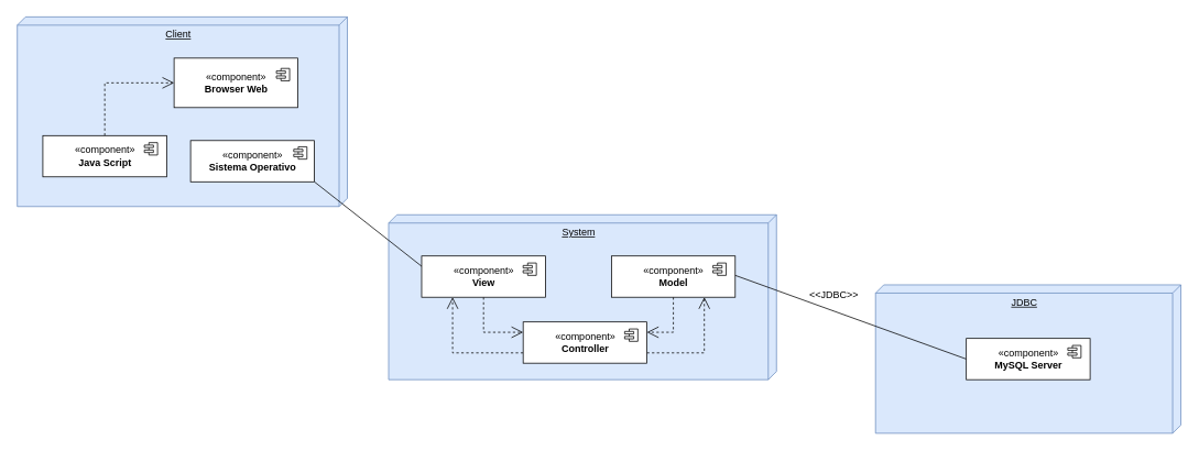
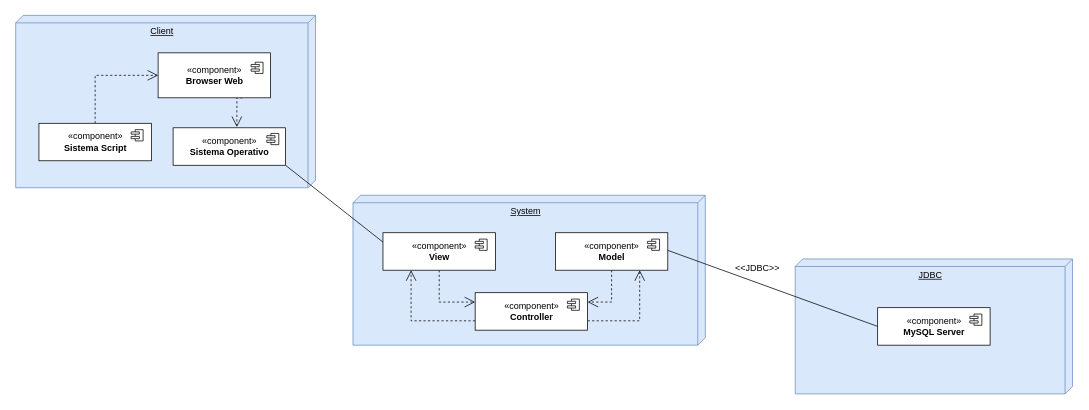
  <mxCell id="0" />
  <mxCell id="1" parent="0" />
  <mxCell id="2" value="Client" style="verticalAlign=top;align=center;spacingTop=8;spacingLeft=2;spacingRight=12;shape=cube;size=10;direction=south;fontStyle=4;html=1;fillColor=#dae8fc;strokeColor=#6c8ebf;" parent="1" vertex="1"><mxGeometry x="20" y="20" width="400" height="230" as="geometry" /></mxCell>
  <mxCell id="3" value="System" style="verticalAlign=top;align=center;spacingTop=8;spacingLeft=2;spacingRight=12;shape=cube;size=10;direction=south;fontStyle=4;html=1;fillColor=#dae8fc;strokeColor=#6c8ebf;" parent="1" vertex="1"><mxGeometry x="470" y="260" width="470" height="200" as="geometry" /></mxCell>
  <mxCell id="4" value="JDBC" style="verticalAlign=top;align=center;spacingTop=8;spacingLeft=2;spacingRight=12;shape=cube;size=10;direction=south;fontStyle=4;html=1;fillColor=#dae8fc;strokeColor=#6c8ebf;" parent="1" vertex="1"><mxGeometry x="1060" y="345" width="370" height="180" as="geometry" /></mxCell>
+ <mxCell id="5" style="edgeStyle=orthogonalEdgeStyle;rounded=0;orthogonalLoop=1;jettySize=auto;html=1;exitX=0.75;exitY=1;exitDx=0;exitDy=0;entryX=0.567;entryY=-0.02;entryDx=0;entryDy=0;entryPerimeter=0;dashed=1;endArrow=open;endFill=0;endSize=12;" parent="1" source="6" target="8" edge="1"><mxGeometry relative="1" as="geometry" /></mxCell>
  <mxCell id="6" value="«component»&lt;br&gt;&lt;b&gt;Browser Web&lt;/b&gt;" style="html=1;" parent="1" vertex="1"><mxGeometry x="210" y="70" width="150" height="60" as="geometry" /></mxCell>
  <mxCell id="7" value="" style="shape=module;align=left;spacingLeft=20;align=center;verticalAlign=top;jettyWidth=11;jettyHeight=3;" parent="1" vertex="1"><mxGeometry x="334" y="82.5" width="16" height="15" as="geometry" /></mxCell>
  <mxCell id="8" value="«component»&lt;br&gt;&lt;b&gt;Sistema Operativo&lt;/b&gt;" style="html=1;" parent="1" vertex="1"><mxGeometry x="230" y="170" width="150" height="50" as="geometry" /></mxCell>
  <mxCell id="9" value="" style="shape=module;align=left;spacingLeft=20;align=center;verticalAlign=top;jettyWidth=11;jettyHeight=3;" parent="1" vertex="1"><mxGeometry x="355" y="177.5" width="16" height="15" as="geometry" /></mxCell>
  <mxCell id="10" style="edgeStyle=orthogonalEdgeStyle;rounded=0;orthogonalLoop=1;jettySize=auto;html=1;entryX=0;entryY=0.5;entryDx=0;entryDy=0;exitX=0.5;exitY=0;exitDx=0;exitDy=0;dashed=1;endArrow=open;endFill=0;strokeWidth=1;endSize=12;" parent="1" source="11" target="6" edge="1"><mxGeometry relative="1" as="geometry" /></mxCell>
- <mxCell id="11" value="«component»&lt;br&gt;&lt;b&gt;Java Script&lt;/b&gt;" style="html=1;" parent="1" vertex="1"><mxGeometry x="51" y="164" width="150" height="50" as="geometry" /></mxCell>
+ <mxCell id="11" value="«component»&lt;br&gt;&lt;b&gt;Sistema Script&lt;/b&gt;" style="html=1;" parent="1" vertex="1"><mxGeometry x="51" y="164" width="150" height="50" as="geometry" /></mxCell>
  <mxCell id="12" value="" style="shape=module;align=left;spacingLeft=20;align=center;verticalAlign=top;jettyWidth=11;jettyHeight=3;" parent="1" vertex="1"><mxGeometry x="174" y="172.5" width="16" height="15" as="geometry" /></mxCell>
  <mxCell id="13" value="" style="endArrow=none;html=1;strokeWidth=1;exitX=1;exitY=1;exitDx=0;exitDy=0;entryX=0;entryY=0.25;entryDx=0;entryDy=0;" parent="1" source="8" target="15" edge="1"><mxGeometry width="50" height="50" relative="1" as="geometry"><mxPoint x="410" y="230" as="sourcePoint" /><mxPoint x="480" y="313" as="targetPoint" /></mxGeometry></mxCell>
  <mxCell id="14" style="edgeStyle=orthogonalEdgeStyle;rounded=0;orthogonalLoop=1;jettySize=auto;html=1;exitX=0.5;exitY=1;exitDx=0;exitDy=0;entryX=0;entryY=0.25;entryDx=0;entryDy=0;dashed=1;endArrow=open;endFill=0;endSize=12;strokeWidth=1;" parent="1" source="15" target="22" edge="1"><mxGeometry relative="1" as="geometry"><Array as="points"><mxPoint x="585" y="403" /></Array></mxGeometry></mxCell>
  <mxCell id="15" value="«component»&lt;br&gt;&lt;b&gt;View&lt;/b&gt;" style="html=1;" parent="1" vertex="1"><mxGeometry x="510" y="310" width="150" height="50" as="geometry" /></mxCell>
  <mxCell id="16" value="" style="shape=module;align=left;spacingLeft=20;align=center;verticalAlign=top;jettyWidth=11;jettyHeight=3;" parent="1" vertex="1"><mxGeometry x="633" y="318.5" width="16" height="15" as="geometry" /></mxCell>
  <mxCell id="17" style="edgeStyle=orthogonalEdgeStyle;rounded=0;orthogonalLoop=1;jettySize=auto;html=1;exitX=0.5;exitY=1;exitDx=0;exitDy=0;entryX=1;entryY=0.25;entryDx=0;entryDy=0;dashed=1;endArrow=open;endFill=0;endSize=12;strokeWidth=1;" parent="1" source="18" target="22" edge="1"><mxGeometry relative="1" as="geometry" /></mxCell>
  <mxCell id="18" value="«component»&lt;br&gt;&lt;b&gt;Model&lt;/b&gt;" style="html=1;" parent="1" vertex="1"><mxGeometry x="740" y="310" width="150" height="50" as="geometry" /></mxCell>
  <mxCell id="19" value="" style="shape=module;align=left;spacingLeft=20;align=center;verticalAlign=top;jettyWidth=11;jettyHeight=3;" parent="1" vertex="1"><mxGeometry x="863" y="318.5" width="16" height="15" as="geometry" /></mxCell>
  <mxCell id="20" style="edgeStyle=orthogonalEdgeStyle;rounded=0;orthogonalLoop=1;jettySize=auto;html=1;exitX=0;exitY=0.75;exitDx=0;exitDy=0;entryX=0.25;entryY=1;entryDx=0;entryDy=0;dashed=1;endArrow=open;endFill=0;endSize=12;strokeWidth=1;" parent="1" source="22" target="15" edge="1"><mxGeometry relative="1" as="geometry" /></mxCell>
  <mxCell id="21" style="edgeStyle=orthogonalEdgeStyle;rounded=0;orthogonalLoop=1;jettySize=auto;html=1;exitX=1;exitY=0.75;exitDx=0;exitDy=0;entryX=0.75;entryY=1;entryDx=0;entryDy=0;dashed=1;endArrow=open;endFill=0;endSize=12;strokeWidth=1;" parent="1" source="22" target="18" edge="1"><mxGeometry relative="1" as="geometry" /></mxCell>
  <mxCell id="22" value="«component»&lt;br&gt;&lt;b&gt;Controller&lt;/b&gt;" style="html=1;" parent="1" vertex="1"><mxGeometry x="633" y="390" width="150" height="50" as="geometry" /></mxCell>
  <mxCell id="23" value="" style="shape=module;align=left;spacingLeft=20;align=center;verticalAlign=top;jettyWidth=11;jettyHeight=3;" parent="1" vertex="1"><mxGeometry x="756" y="398.5" width="16" height="15" as="geometry" /></mxCell>
  <mxCell id="24" value="" style="endArrow=none;html=1;strokeWidth=1;exitX=1;exitY=1;exitDx=0;exitDy=0;entryX=0;entryY=0.5;entryDx=0;entryDy=0;" parent="1" target="26" edge="1"><mxGeometry width="50" height="50" relative="1" as="geometry"><mxPoint x="890" y="333.5" as="sourcePoint" /><mxPoint x="1050" y="460" as="targetPoint" /></mxGeometry></mxCell>
  <mxCell id="25" value="&amp;lt;&amp;lt;JDBC&amp;gt;&amp;gt;" style="text;html=1;strokeColor=none;fillColor=none;align=center;verticalAlign=middle;whiteSpace=wrap;rounded=0;" parent="1" vertex="1"><mxGeometry x="980" y="350" width="60" height="15" as="geometry" /></mxCell>
  <mxCell id="26" value="«component»&lt;br&gt;&lt;b&gt;MySQL Server&lt;/b&gt;" style="html=1;" parent="1" vertex="1"><mxGeometry x="1170" y="410" width="150" height="50" as="geometry" /></mxCell>
  <mxCell id="27" value="" style="shape=module;align=left;spacingLeft=20;align=center;verticalAlign=top;jettyWidth=11;jettyHeight=3;" parent="1" vertex="1"><mxGeometry x="1293" y="418.5" width="16" height="15" as="geometry" /></mxCell>
